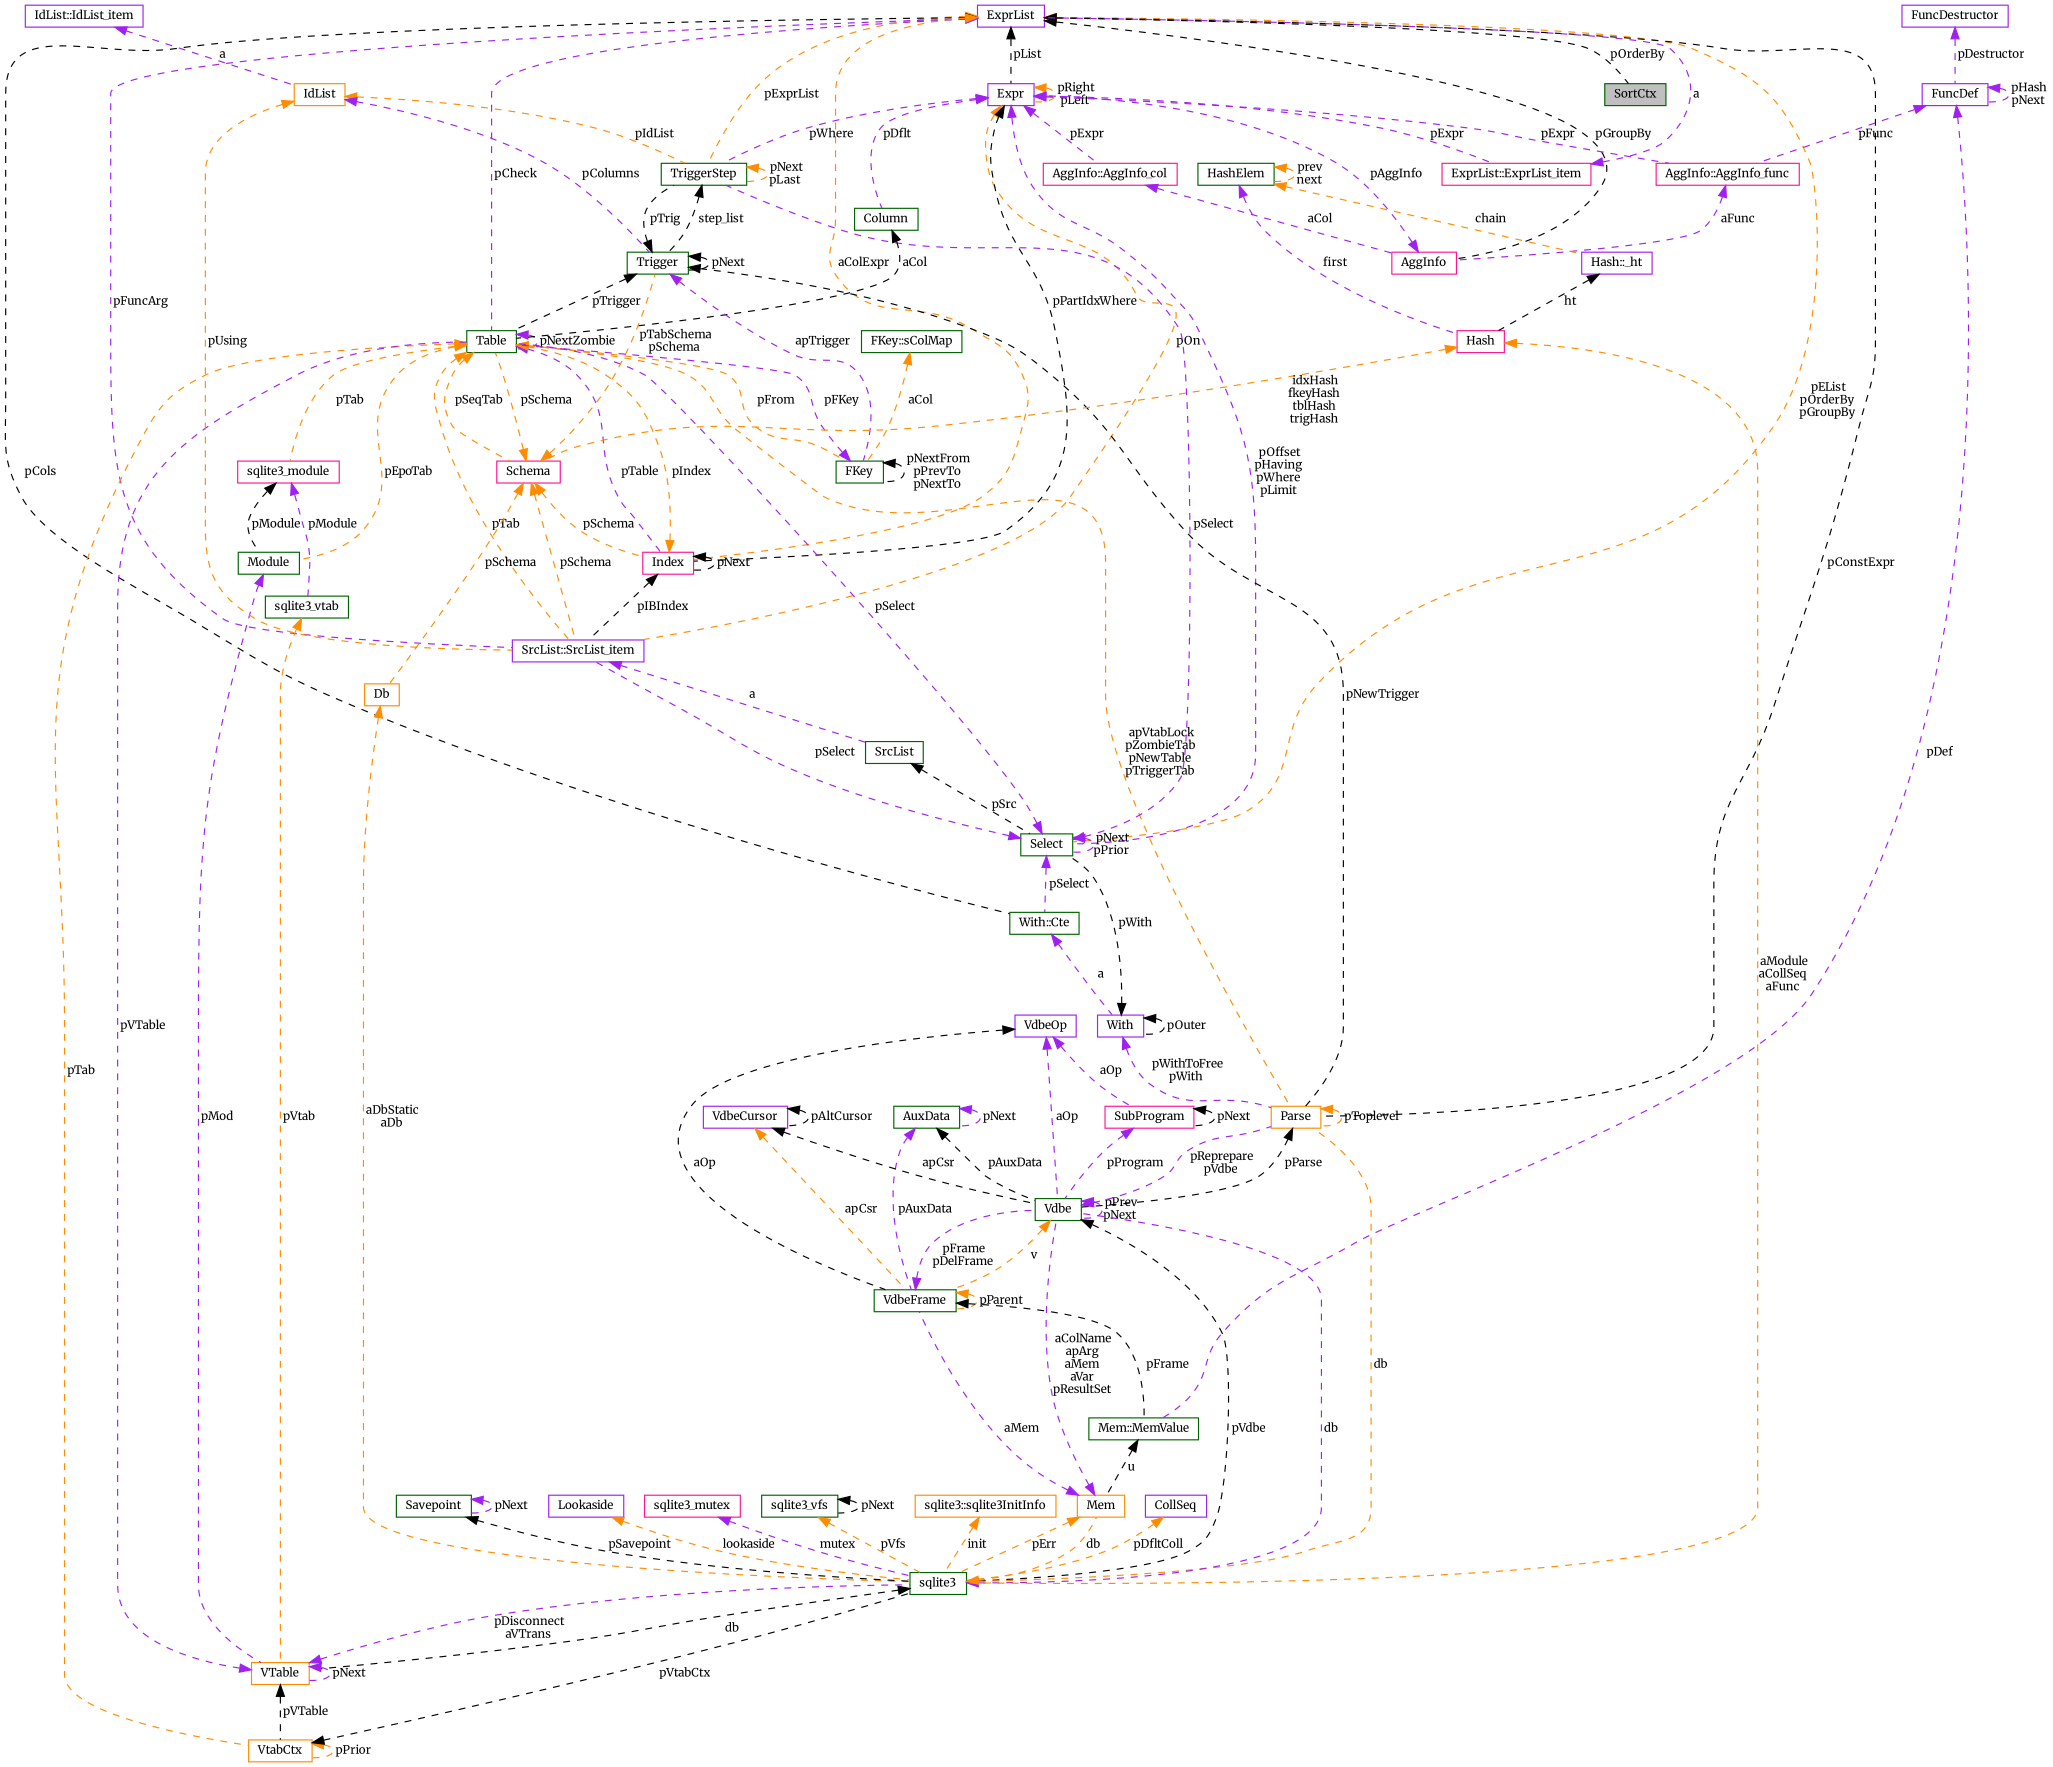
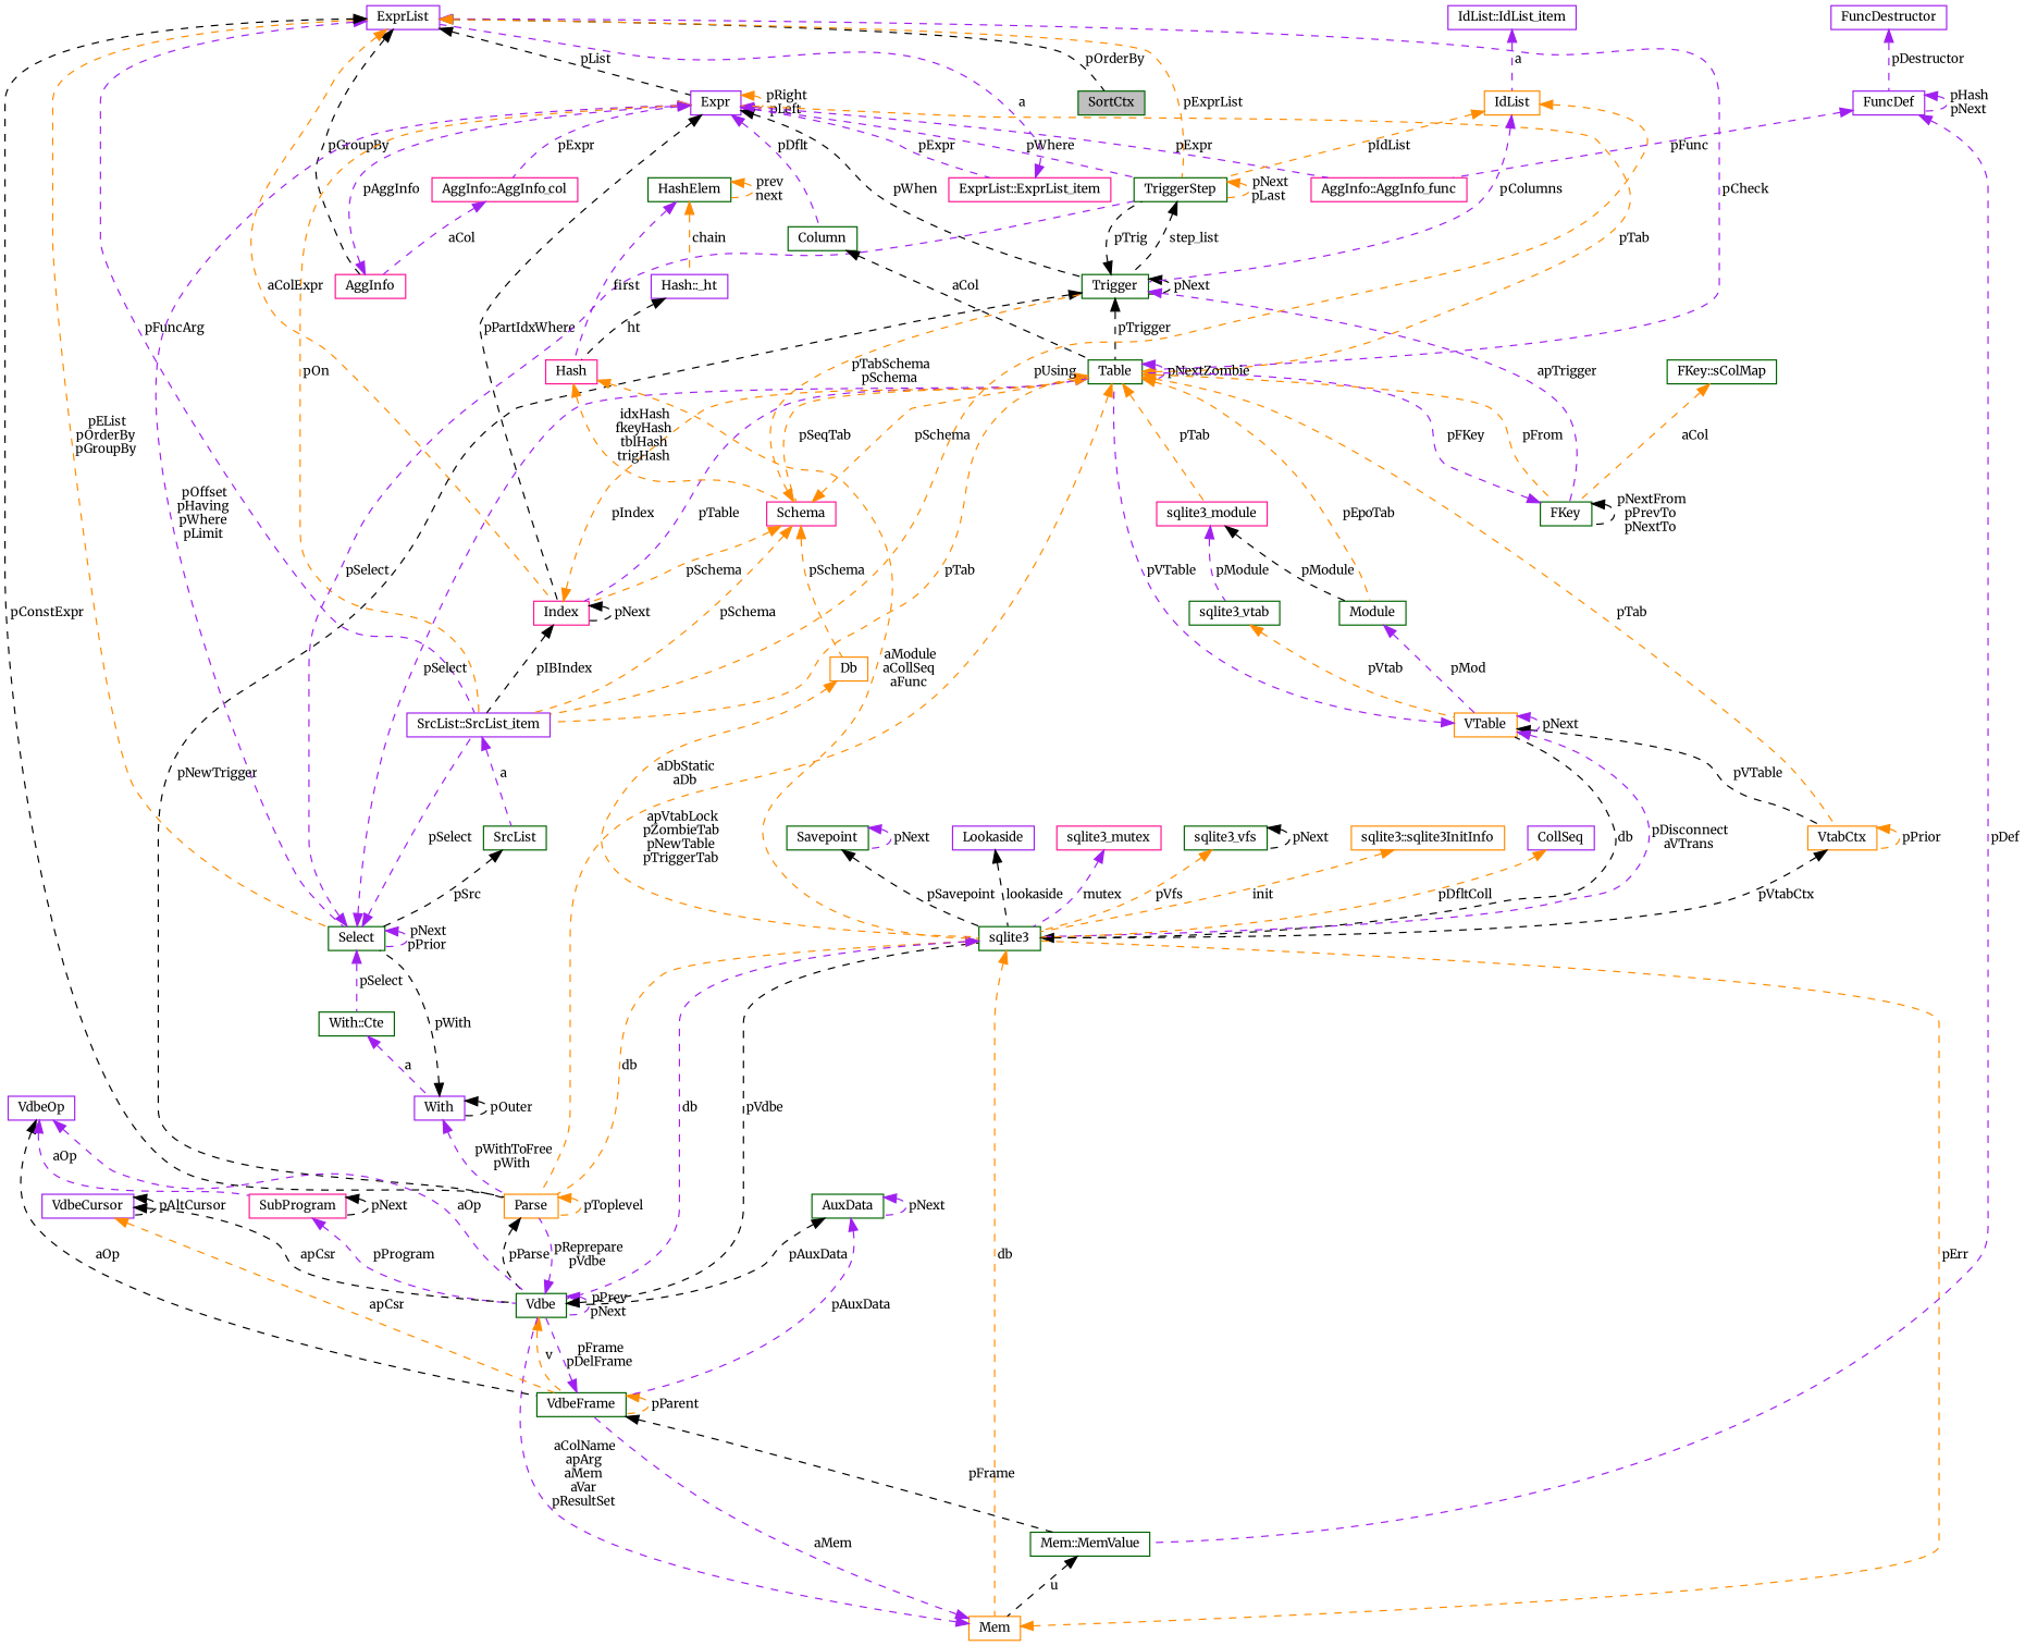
  digraph {
    fontname=Merriweather
    node [color=darkgreen fillcolor=white fontname=Merriweather fontsize=10 shape=record style=filled]
    edge [color=purple dir=back fontname=Merriweather fontsize=10 labelfontname=Helvetica labelfontsize=10 style=dashed]
    n1 [fillcolor=grey75 fontcolor=black height=0.2 label=SortCtx width=0.4]
    n2 [color=purple height=0.2 label=ExprList width=0.4]
    n3 [color=purple height=0.2 label=Expr width=0.4]
    n4 [color=deeppink height=0.2 label=AggInfo width=0.4]
    n5 [height=0.2 label=Table width=0.4]
    n6 [height=0.2 label=TriggerStep width=0.4]
    n7 [height=0.2 label=Select width=0.4]
    n8 [height=0.2 label="With::Cte" width=0.4]
    n9 [color=purple height=0.2 label="SrcList::SrcList_item" width=0.4]
    n10 [color=deeppink height=0.2 label=Index width=0.4]
    n11 [color=darkorange height=0.2 label=Parse width=0.4]
    n12 [color=deeppink height=0.2 label="ExprList::ExprList_item" width=0.4]
    n13 [color=deeppink height=0.2 label="AggInfo::AggInfo_col" width=0.4]
    n14 [height=0.2 label=Column width=0.4]
    n15 [height=0.2 label=Trigger width=0.4]
    n16 [color=deeppink height=0.2 label="AggInfo::AggInfo_func" width=0.4]
    n17 [color=deeppink height=0.2 label=Schema width=0.4]
    n18 [height=0.2 label=FKey width=0.4]
    n19 [color=darkorange height=0.2 label=VtabCtx width=0.4]
    n20 [height=0.2 label=Module width=0.4]
    n21 [color=deeppink height=0.2 label=sqlite3_module width=0.4]
    n22 [color=purple height=0.2 label=With width=0.4]
    n23 [height=0.2 label=SrcList width=0.4]
    n24 [height=0.2 label=Vdbe width=0.4]
    n25 [color=darkorange height=0.2 label=Db width=0.4]
    n26 [height=0.2 label=sqlite3 width=0.4]
    n27 [color=darkorange height=0.2 label=VTable width=0.4]
    n28 [color=deeppink height=0.2 label=Hash width=0.4]
    n29 [color=darkorange height=0.2 label=Mem width=0.4]
    n30 [color=purple height=0.2 label="Hash::_ht" width=0.4]
    n31 [height=0.2 label=HashElem width=0.4]
    n32 [height=0.2 label="FKey::sColMap" width=0.4]
    n33 [color=darkorange height=0.2 label=IdList width=0.4]
    n34 [color=purple height=0.2 label="IdList::IdList_item" width=0.4]
    n35 [height=0.2 label=VdbeFrame width=0.4]
    n36 [height=0.2 label="Mem::MemValue" width=0.4]
    n37 [height=0.2 label=AuxData width=0.4]
    n38 [color=deeppink height=0.2 label=SubProgram width=0.4]
    n39 [color=purple height=0.2 label=VdbeOp width=0.4]
    n40 [color=purple height=0.2 label=VdbeCursor width=0.4]
    n41 [color=purple height=0.2 label=FuncDef width=0.4]
    n42 [color=purple height=0.2 label=FuncDestructor width=0.4]
    n43 [height=0.2 label=Savepoint width=0.4]
    n44 [color=purple height=0.2 label=Lookaside width=0.4]
    n45 [color=deeppink height=0.2 label=sqlite3_mutex width=0.4]
    n46 [height=0.2 label=sqlite3_vfs width=0.4]
    n47 [color=darkorange height=0.2 label="sqlite3::sqlite3InitInfo" width=0.4]
    n48 [color=purple height=0.2 label=CollSeq width=0.4]
    n49 [height=0.2 label=sqlite3_vtab width=0.4]
    n2 -> n1 [color=black label=" pOrderBy"]
    n2 -> n3 [color=black label=" pList"]
    n2 -> n4 [color=black label=" pGroupBy"]
    n2 -> n5 [label=" pCheck"]
    n2 -> n6 [color=darkorange label=" pExprList"]
    n2 -> n7 [color=darkorange label=" pEList\npOrderBy\npGroupBy"]
-   n2 -> n8 [color=black label=" pCols"]
    n2 -> n9 [label=" pFuncArg"]
    n2 -> n10 [color=darkorange label=" aColExpr"]
    n2 -> n11 [color=black label=" pConstExpr"]
    n3 -> n3 [color=darkorange label=" pRight\npLeft"]
    n3 -> n6 [label=" pWhere"]
    n3 -> n7 [label=" pOffset\npHaving\npWhere\npLimit"]
    n3 -> n9 [color=darkorange label=" pOn"]
    n3 -> n10 [color=black label=" pPartIdxWhere"]
    n3 -> n12 [label=" pExpr"]
    n3 -> n13 [label=" pExpr"]
    n3 -> n14 [label=" pDflt"]
+   n3 -> n15 [color=black label=" pWhen"]
    n3 -> n16 [label=" pExpr"]
    n4 -> n3 [label=" pAggInfo"]
+   n5 -> n3 [color=darkorange label=" pTab"]
    n5 -> n5 [label=" pNextZombie"]
    n5 -> n9 [color=darkorange label=" pTab"]
    n5 -> n10 [label=" pTable"]
    n5 -> n11 [color=darkorange label=" apVtabLock\npZombieTab\npNewTable\npTriggerTab"]
    n5 -> n17 [color=darkorange label=" pSeqTab"]
    n5 -> n18 [color=darkorange label=" pFrom"]
    n5 -> n19 [color=darkorange label=" pTab"]
    n5 -> n20 [color=darkorange label=" pEpoTab"]
    n5 -> n21 [color=darkorange label=" pTab"]
    n6 -> n6 [color=darkorange label=" pNext\npLast"]
    n6 -> n15 [color=black label=" step_list"]
    n7 -> n5 [label=" pSelect"]
    n7 -> n6 [label=" pSelect"]
    n7 -> n7 [label=" pNext\npPrior"]
    n7 -> n8 [label=" pSelect"]
    n7 -> n9 [label=" pSelect"]
    n8 -> n22 [label=" a"]
    n9 -> n23 [label=" a"]
    n10 -> n5 [color=darkorange label=" pIndex"]
    n10 -> n9 [color=black label=" pIBIndex"]
    n10 -> n10 [color=black label=" pNext"]
    n11 -> n11 [color=darkorange label=" pToplevel"]
    n11 -> n24 [color=black label=" pParse"]
    n12 -> n2 [label=" a"]
    n13 -> n4 [label=" aCol"]
    n14 -> n5 [color=black label=" aCol"]
    n15 -> n5 [color=black label=" pTrigger"]
    n15 -> n6 [color=black label=" pTrig"]
    n15 -> n11 [color=black label=" pNewTrigger"]
    n15 -> n15 [color=black label=" pNext"]
    n15 -> n18 [label=" apTrigger"]
-   n16 -> n4 [label=" aFunc"]
    n17 -> n5 [color=darkorange label=" pSchema"]
    n17 -> n9 [color=darkorange label=" pSchema"]
    n17 -> n10 [color=darkorange label=" pSchema"]
    n17 -> n15 [color=darkorange label=" pTabSchema\npSchema"]
    n17 -> n25 [color=darkorange label=" pSchema"]
    n18 -> n5 [label=" pFKey"]
    n18 -> n18 [color=black label=" pNextFrom\npPrevTo\npNextTo"]
    n19 -> n19 [color=darkorange label=" pPrior"]
    n19 -> n26 [color=black label=" pVtabCtx"]
    n20 -> n27 [label=" pMod"]
    n21 -> n20 [color=black label=" pModule"]
    n21 -> n49 [label=" pModule"]
    n22 -> n7 [color=black label=" pWith"]
    n22 -> n11 [label=" pWithToFree\npWith"]
    n22 -> n22 [color=black label=" pOuter"]
    n23 -> n7 [color=black label=" pSrc"]
    n24 -> n11 [label=" pReprepare\npVdbe"]
    n24 -> n24 [label=" pPrev\npNext"]
    n24 -> n26 [color=black label=" pVdbe"]
    n24 -> n35 [color=darkorange label=" v"]
    n25 -> n26 [color=darkorange label=" aDbStatic\naDb"]
    n26 -> n11 [color=darkorange label=" db"]
    n26 -> n24 [label=" db"]
    n26 -> n27 [color=black label=" db"]
    n26 -> n29 [color=darkorange label=" db"]
    n27 -> n5 [label=" pVTable"]
    n27 -> n19 [color=black label=" pVTable"]
    n27 -> n26 [label=" pDisconnect\naVTrans"]
    n27 -> n27 [label=" pNext"]
    n28 -> n17 [color=darkorange label=" idxHash\nfkeyHash\ntblHash\ntrigHash"]
    n28 -> n26 [color=darkorange label=" aModule\naCollSeq\naFunc"]
    n29 -> n24 [label=" aColName\napArg\naMem\naVar\npResultSet"]
    n29 -> n26 [color=darkorange label=" pErr"]
    n29 -> n35 [label=" aMem"]
    n30 -> n28 [color=black label=" ht"]
    n31 -> n28 [label=" first"]
    n31 -> n30 [color=darkorange label=" chain"]
    n31 -> n31 [color=darkorange label=" prev\nnext"]
    n32 -> n18 [color=darkorange label=" aCol"]
    n33 -> n6 [color=darkorange label=" pIdList"]
    n33 -> n9 [color=darkorange label=" pUsing"]
    n33 -> n15 [label=" pColumns"]
    n34 -> n33 [label=" a"]
    n35 -> n24 [label=" pFrame\npDelFrame"]
    n35 -> n35 [color=darkorange label=" pParent"]
    n35 -> n36 [color=black label=" pFrame"]
    n36 -> n29 [color=black label=" u"]
    n37 -> n24 [color=black label=" pAuxData"]
    n37 -> n35 [label=" pAuxData"]
    n37 -> n37 [label=" pNext"]
    n38 -> n24 [label=" pProgram"]
    n38 -> n38 [color=black label=" pNext"]
    n39 -> n24 [label=" aOp"]
    n39 -> n35 [color=black label=" aOp"]
    n39 -> n38 [label=" aOp"]
    n40 -> n24 [color=black label=" apCsr"]
    n40 -> n35 [color=darkorange label=" apCsr"]
    n40 -> n40 [color=black label=" pAltCursor"]
    n41 -> n16 [label=" pFunc"]
    n41 -> n36 [label=" pDef"]
    n41 -> n41 [label=" pHash\npNext"]
    n42 -> n41 [label=" pDestructor"]
    n43 -> n26 [color=black label=" pSavepoint"]
    n43 -> n43 [label=" pNext"]
-   n44 -> n26 [color=darkorange label=" lookaside"]
+   n44 -> n26 [color=black label=" lookaside"]
    n45 -> n26 [label=" mutex"]
    n46 -> n26 [color=darkorange label=" pVfs"]
    n46 -> n46 [color=black label=" pNext"]
    n47 -> n26 [color=darkorange label=" init"]
    n48 -> n26 [color=darkorange label=" pDfltColl"]
    n49 -> n27 [color=darkorange label=" pVtab"]
  }
